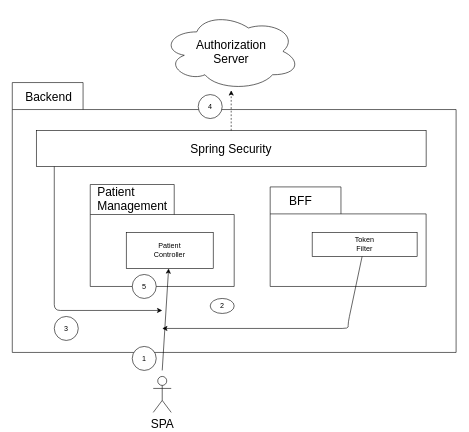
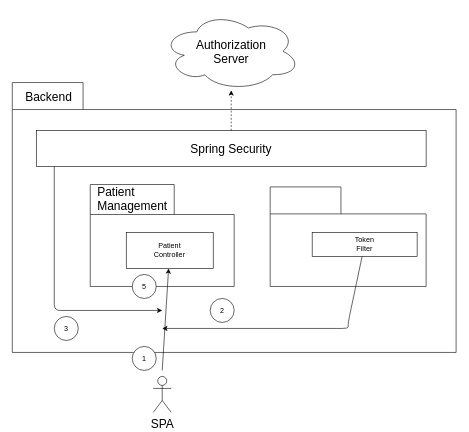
  <mxCell id="0" />
  <mxCell id="1" parent="0" />
  <mxCell id="2" value="" style="shape=folder;fontStyle=1;spacingTop=10;tabWidth=118;tabHeight=45;tabPosition=left;html=1;rounded=0;strokeWidth=1;fillColor=#FFFFFF;fontSize=20;" vertex="1" parent="1"><mxGeometry x="20" y="137" width="740" height="450" as="geometry" /></mxCell>
  <mxCell id="3" value="Backend" style="text;html=1;strokeColor=none;fillColor=none;align=left;verticalAlign=middle;whiteSpace=wrap;rounded=0;fontSize=20;" vertex="1" parent="1"><mxGeometry x="40" y="150" width="40" height="20" as="geometry" /></mxCell>
  <mxCell id="4" value="" style="shape=folder;fontStyle=1;spacingTop=10;tabWidth=140;tabHeight=50;tabPosition=left;html=1;rounded=0;strokeWidth=1;fillColor=#FFFFFF;fontSize=20;" vertex="1" parent="1"><mxGeometry x="150" y="307" width="240" height="170" as="geometry" /></mxCell>
  <mxCell id="5" value="Patient&lt;br&gt;Management" style="text;html=1;strokeColor=none;fillColor=none;align=left;verticalAlign=middle;whiteSpace=wrap;rounded=0;fontSize=20;" vertex="1" parent="1"><mxGeometry x="160" y="320" width="40" height="20" as="geometry" /></mxCell>
  <mxCell id="6" value="Patient&lt;br&gt;Controller" style="rounded=0;whiteSpace=wrap;html=1;" vertex="1" parent="1"><mxGeometry x="210" y="387" width="145" height="60" as="geometry" /></mxCell>
  <mxCell id="7" value="Authorization&lt;br style=&quot;font-size: 20px;&quot;&gt;Server" style="ellipse;shape=cloud;whiteSpace=wrap;html=1;fontSize=20;" vertex="1" parent="1"><mxGeometry x="270" y="20" width="230" height="130" as="geometry" /></mxCell>
  <mxCell id="8" value="" style="shape=folder;fontStyle=1;spacingTop=10;tabWidth=118;tabHeight=45;tabPosition=left;html=1;rounded=0;strokeWidth=1;fillColor=#FFFFFF;fontSize=20;" vertex="1" parent="1"><mxGeometry x="450" y="311" width="260" height="166" as="geometry" /></mxCell>
- <mxCell id="9" value="BFF" style="text;html=1;strokeColor=none;fillColor=none;align=left;verticalAlign=middle;whiteSpace=wrap;rounded=0;fontSize=20;" vertex="1" parent="1"><mxGeometry x="480" y="324" width="40" height="20" as="geometry" /></mxCell>
  <mxCell id="10" value="Token&lt;br&gt;Filter" style="rounded=0;whiteSpace=wrap;html=1;" vertex="1" parent="1"><mxGeometry x="520" y="387" width="175" height="40" as="geometry" /></mxCell>
  <mxCell id="11" value="Spring Security" style="rounded=0;whiteSpace=wrap;html=1;fontSize=20;" vertex="1" parent="1"><mxGeometry x="60" y="217" width="650" height="60" as="geometry" /></mxCell>
  <mxCell id="12" value="SPA" style="shape=umlActor;verticalLabelPosition=bottom;verticalAlign=top;html=1;outlineConnect=0;fontSize=20;" vertex="1" parent="1"><mxGeometry x="255" y="627" width="30" height="60" as="geometry" /></mxCell>
  <mxCell id="13" value="" style="endArrow=classic;html=1;fontSize=20;" edge="1" parent="1" target="6"><mxGeometry width="50" height="50" relative="1" as="geometry"><mxPoint x="270" y="617" as="sourcePoint" /><mxPoint x="50" y="717" as="targetPoint" /></mxGeometry></mxCell>
  <mxCell id="14" value="" style="endArrow=classic;html=1;fontSize=20;" edge="1" parent="1" source="10"><mxGeometry width="50" height="50" relative="1" as="geometry"><mxPoint x="260" y="557" as="sourcePoint" /><mxPoint x="270" y="547" as="targetPoint" /><Array as="points"><mxPoint x="580" y="537" /><mxPoint x="580" y="547" /></Array></mxGeometry></mxCell>
  <mxCell id="15" value="" style="endArrow=classic;html=1;fontSize=20;dashed=1;" edge="1" parent="1" source="11" target="7"><mxGeometry width="50" height="50" relative="1" as="geometry"><mxPoint x="970" y="107" as="sourcePoint" /><mxPoint x="1020" y="57" as="targetPoint" /></mxGeometry></mxCell>
  <mxCell id="16" value="" style="endArrow=classic;html=1;fontSize=20;" edge="1" parent="1"><mxGeometry width="50" height="50" relative="1" as="geometry"><mxPoint x="90" y="277" as="sourcePoint" /><mxPoint x="270" y="517" as="targetPoint" /><Array as="points"><mxPoint x="90" y="517" /></Array></mxGeometry></mxCell>
  <mxCell id="17" value="1" style="ellipse;whiteSpace=wrap;html=1;aspect=fixed;fontSize=12;fillColor=#FFFFFF;" vertex="1" parent="1"><mxGeometry x="220" y="577" width="40" height="40" as="geometry" /></mxCell>
- <mxCell id="18" value="2" style="ellipse;whiteSpace=wrap;html=1;aspect=fixed;fontSize=12;fillColor=#FFFFFF;" vertex="1" parent="1"><mxGeometry x="350" y="497" width="40" height="25" as="geometry" /></mxCell>
+ <mxCell id="18" value="2" style="ellipse;whiteSpace=wrap;html=1;aspect=fixed;fontSize=12;fillColor=#FFFFFF;" vertex="1" parent="1"><mxGeometry x="350" y="497" width="40" height="40" as="geometry" /></mxCell>
  <mxCell id="19" value="3" style="ellipse;whiteSpace=wrap;html=1;aspect=fixed;fontSize=12;fillColor=#FFFFFF;" vertex="1" parent="1"><mxGeometry x="90" y="527" width="40" height="40" as="geometry" /></mxCell>
- <mxCell id="20" value="4" style="ellipse;whiteSpace=wrap;html=1;aspect=fixed;fontSize=12;fillColor=#FFFFFF;" vertex="1" parent="1"><mxGeometry x="330" y="157" width="40" height="40" as="geometry" /></mxCell>
  <mxCell id="21" value="5" style="ellipse;whiteSpace=wrap;html=1;aspect=fixed;fontSize=12;fillColor=#FFFFFF;" vertex="1" parent="1"><mxGeometry x="220" y="457" width="40" height="40" as="geometry" /></mxCell>
